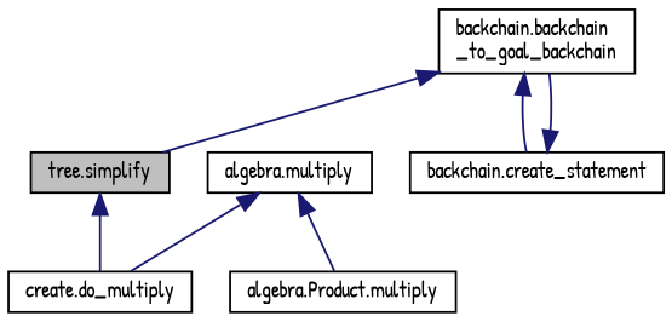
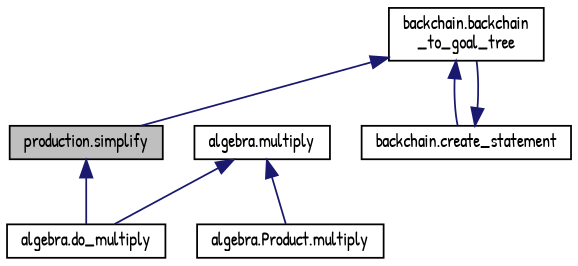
  digraph {
    fontname="Patrick Hand"
    rankdir=TB
    node [color=black fillcolor=white fontname="Patrick Hand" fontsize=10 shape=record style=filled]
    edge [color=midnightblue dir=back fontname="Patrick Hand" fontsize=10 labelfontname=Helvetica labelfontsize=10 style=solid]
-   n1 [fillcolor=grey75 fontcolor=black height=0.2 label="tree.simplify" width=0.4]
-   n2 [height=0.2 label="create.do_multiply" width=0.4]
-   n3 [height=0.2 label="backchain.backchain\l_to_goal_backchain" width=0.4]
+   n1 [fillcolor=grey75 fontcolor=black height=0.2 label="production.simplify" width=0.4]
+   n2 [height=0.2 label="algebra.do_multiply" width=0.4]
+   n3 [height=0.2 label="backchain.backchain\l_to_goal_tree" width=0.4]
    n4 [height=0.2 label="backchain.create_statement" width=0.4]
    n5 [height=0.2 label="algebra.multiply" width=0.4]
    n6 [height=0.2 label="algebra.Product.multiply" width=0.4]
    n1 -> n2
    n3 -> n1
    n3 -> n4
    n4 -> n3
    n5 -> n2
    n5 -> n6
  }
